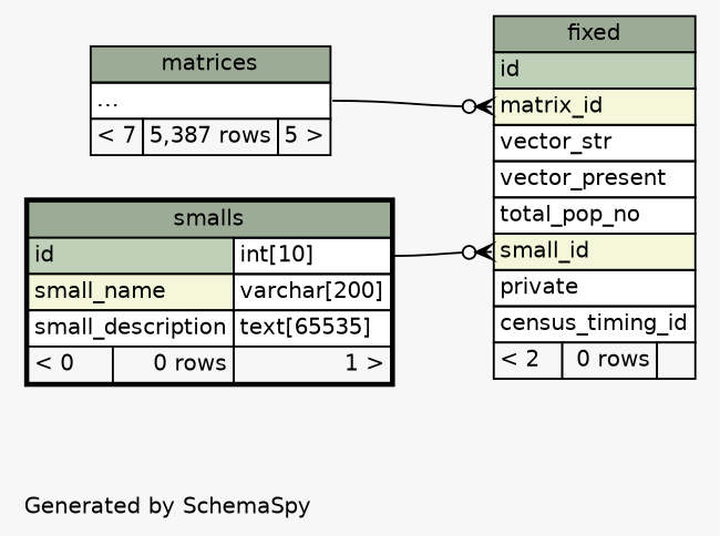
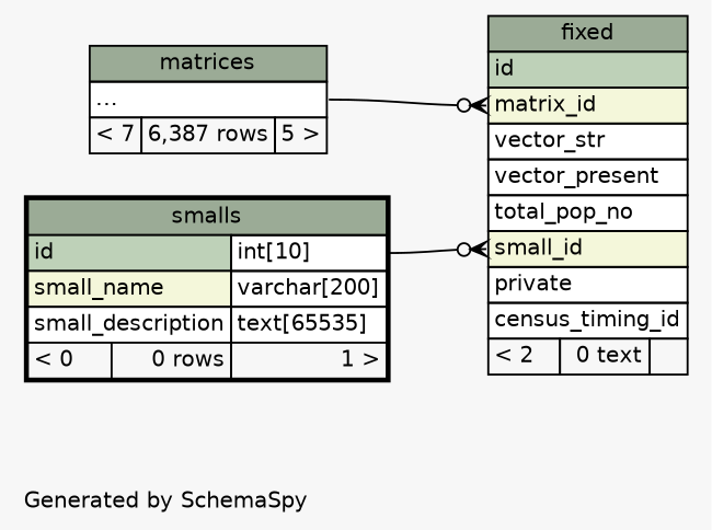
  digraph {
    bgcolor="#f7f7f7"
    fontname=Helvetica
    fontsize=11
    label="\nGenerated by SchemaSpy"
    labeljust=l
    nodesep=0.18
    rankdir=RL
    ranksep=0.46
    node [fontname=Helvetica fontsize=11 shape=plaintext]
    edge [arrowhead=none arrowsize=0.8 arrowtail=crowodot dir=back]
-   n1 [label=<     <TABLE BORDER="0" CELLBORDER="1" CELLSPACING="0" BGCOLOR="#ffffff">       <TR><TD COLSPAN="3" BGCOLOR="#9bab96" ALIGN="CENTER">fixed</TD></TR>       <TR><TD PORT="id" COLSPAN="3" BGCOLOR="#bed1b8" ALIGN="LEFT">id</TD></TR>       <TR><TD PORT="matrix_id" COLSPAN="3" BGCOLOR="#f4f7da" ALIGN="LEFT">matrix_id</TD></TR>       <TR><TD PORT="vector_str" COLSPAN="3" ALIGN="LEFT">vector_str</TD></TR>       <TR><TD PORT="vector_present" COLSPAN="3" ALIGN="LEFT">vector_present</TD></TR>       <TR><TD PORT="total_pop_no" COLSPAN="3" ALIGN="LEFT">total_pop_no</TD></TR>       <TR><TD PORT="small_id" COLSPAN="3" BGCOLOR="#f4f7da" ALIGN="LEFT">small_id</TD></TR>       <TR><TD PORT="private" COLSPAN="3" ALIGN="LEFT">private</TD></TR>       <TR><TD PORT="census_timing_id" COLSPAN="3" ALIGN="LEFT">census_timing_id</TD></TR>       <TR><TD ALIGN="LEFT" BGCOLOR="#f7f7f7">&lt; 2</TD><TD ALIGN="RIGHT" BGCOLOR="#f7f7f7">0 rows</TD><TD ALIGN="RIGHT" BGCOLOR="#f7f7f7">  </TD></TR>     </TABLE>>]
-   n2 [label=<     <TABLE BORDER="0" CELLBORDER="1" CELLSPACING="0" BGCOLOR="#ffffff">       <TR><TD COLSPAN="3" BGCOLOR="#9bab96" ALIGN="CENTER">matrices</TD></TR>       <TR><TD PORT="elipses" COLSPAN="3" ALIGN="LEFT">...</TD></TR>       <TR><TD ALIGN="LEFT" BGCOLOR="#f7f7f7">&lt; 7</TD><TD ALIGN="RIGHT" BGCOLOR="#f7f7f7">5,387 rows</TD><TD ALIGN="RIGHT" BGCOLOR="#f7f7f7">5 &gt;</TD></TR>     </TABLE>>]
+   n1 [label=<     <TABLE BORDER="0" CELLBORDER="1" CELLSPACING="0" BGCOLOR="#ffffff">       <TR><TD COLSPAN="3" BGCOLOR="#9bab96" ALIGN="CENTER">fixed</TD></TR>       <TR><TD PORT="id" COLSPAN="3" BGCOLOR="#bed1b8" ALIGN="LEFT">id</TD></TR>       <TR><TD PORT="matrix_id" COLSPAN="3" BGCOLOR="#f4f7da" ALIGN="LEFT">matrix_id</TD></TR>       <TR><TD PORT="vector_str" COLSPAN="3" ALIGN="LEFT">vector_str</TD></TR>       <TR><TD PORT="vector_present" COLSPAN="3" ALIGN="LEFT">vector_present</TD></TR>       <TR><TD PORT="total_pop_no" COLSPAN="3" ALIGN="LEFT">total_pop_no</TD></TR>       <TR><TD PORT="small_id" COLSPAN="3" BGCOLOR="#f4f7da" ALIGN="LEFT">small_id</TD></TR>       <TR><TD PORT="private" COLSPAN="3" ALIGN="LEFT">private</TD></TR>       <TR><TD PORT="census_timing_id" COLSPAN="3" ALIGN="LEFT">census_timing_id</TD></TR>       <TR><TD ALIGN="LEFT" BGCOLOR="#f7f7f7">&lt; 2</TD><TD ALIGN="RIGHT" BGCOLOR="#f7f7f7">0 text</TD><TD ALIGN="RIGHT" BGCOLOR="#f7f7f7">  </TD></TR>     </TABLE>>]
+   n2 [label=<     <TABLE BORDER="0" CELLBORDER="1" CELLSPACING="0" BGCOLOR="#ffffff">       <TR><TD COLSPAN="3" BGCOLOR="#9bab96" ALIGN="CENTER">matrices</TD></TR>       <TR><TD PORT="elipses" COLSPAN="3" ALIGN="LEFT">...</TD></TR>       <TR><TD ALIGN="LEFT" BGCOLOR="#f7f7f7">&lt; 7</TD><TD ALIGN="RIGHT" BGCOLOR="#f7f7f7">6,387 rows</TD><TD ALIGN="RIGHT" BGCOLOR="#f7f7f7">5 &gt;</TD></TR>     </TABLE>>]
    n3 [label=<     <TABLE BORDER="2" CELLBORDER="1" CELLSPACING="0" BGCOLOR="#ffffff">       <TR><TD COLSPAN="3" BGCOLOR="#9bab96" ALIGN="CENTER">smalls</TD></TR>       <TR><TD PORT="id" COLSPAN="2" BGCOLOR="#bed1b8" ALIGN="LEFT">id</TD><TD PORT="id.type" ALIGN="LEFT">int[10]</TD></TR>       <TR><TD PORT="small_name" COLSPAN="2" BGCOLOR="#f4f7da" ALIGN="LEFT">small_name</TD><TD PORT="small_name.type" ALIGN="LEFT">varchar[200]</TD></TR>       <TR><TD PORT="small_description" COLSPAN="2" ALIGN="LEFT">small_description</TD><TD PORT="small_description.type" ALIGN="LEFT">text[65535]</TD></TR>       <TR><TD ALIGN="LEFT" BGCOLOR="#f7f7f7">&lt; 0</TD><TD ALIGN="RIGHT" BGCOLOR="#f7f7f7">0 rows</TD><TD ALIGN="RIGHT" BGCOLOR="#f7f7f7">1 &gt;</TD></TR>     </TABLE>>]
    n1 -> n2 [headport="elipses:e" tailport="matrix_id:w"]
    n1 -> n3 [headport="id.type:e" tailport="small_id:w"]
  }
